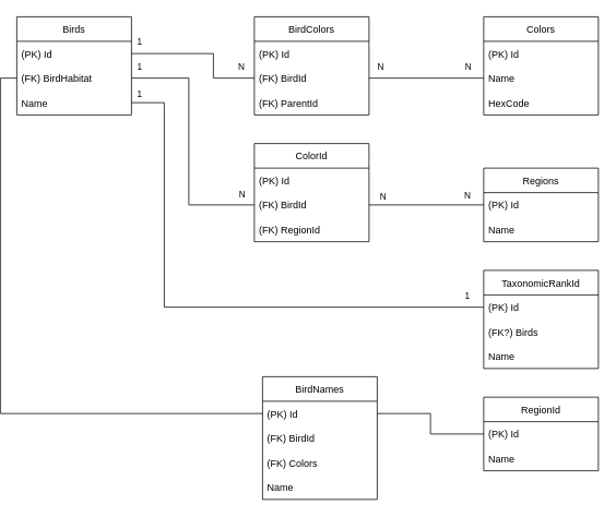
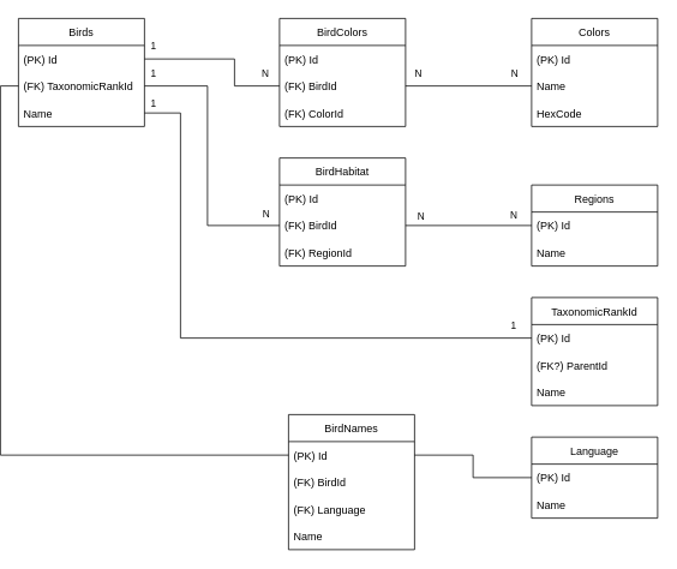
  <mxCell id="0" />
  <mxCell id="1" parent="0" />
  <mxCell id="2" value="Colors" style="swimlane;fontStyle=0;childLayout=stackLayout;horizontal=1;startSize=30;horizontalStack=0;resizeParent=1;resizeParentMax=0;resizeLast=0;collapsible=1;marginBottom=0;" vertex="1" parent="1"><mxGeometry x="590" y="20" width="140" height="120" as="geometry" /></mxCell>
  <mxCell id="3" value="(PK) Id" style="text;strokeColor=none;fillColor=none;align=left;verticalAlign=middle;spacingLeft=4;spacingRight=4;overflow=hidden;points=[[0,0.5],[1,0.5]];portConstraint=eastwest;rotatable=0;" vertex="1" parent="2"><mxGeometry y="30" width="140" height="30" as="geometry" /></mxCell>
  <mxCell id="4" value="Name" style="text;strokeColor=none;fillColor=none;align=left;verticalAlign=middle;spacingLeft=4;spacingRight=4;overflow=hidden;points=[[0,0.5],[1,0.5]];portConstraint=eastwest;rotatable=0;" vertex="1" parent="2"><mxGeometry y="60" width="140" height="30" as="geometry" /></mxCell>
  <mxCell id="5" value="HexCode" style="text;strokeColor=none;fillColor=none;align=left;verticalAlign=middle;spacingLeft=4;spacingRight=4;overflow=hidden;points=[[0,0.5],[1,0.5]];portConstraint=eastwest;rotatable=0;" vertex="1" parent="2"><mxGeometry y="90" width="140" height="30" as="geometry" /></mxCell>
  <mxCell id="6" value="Regions" style="swimlane;fontStyle=0;childLayout=stackLayout;horizontal=1;startSize=30;horizontalStack=0;resizeParent=1;resizeParentMax=0;resizeLast=0;collapsible=1;marginBottom=0;" vertex="1" parent="1"><mxGeometry x="590" y="205" width="140" height="90" as="geometry" /></mxCell>
  <mxCell id="7" value="(PK) Id" style="text;strokeColor=none;fillColor=none;align=left;verticalAlign=middle;spacingLeft=4;spacingRight=4;overflow=hidden;points=[[0,0.5],[1,0.5]];portConstraint=eastwest;rotatable=0;" vertex="1" parent="6"><mxGeometry y="30" width="140" height="30" as="geometry" /></mxCell>
  <mxCell id="8" value="Name" style="text;strokeColor=none;fillColor=none;align=left;verticalAlign=middle;spacingLeft=4;spacingRight=4;overflow=hidden;points=[[0,0.5],[1,0.5]];portConstraint=eastwest;rotatable=0;" vertex="1" parent="6"><mxGeometry y="60" width="140" height="30" as="geometry" /></mxCell>
  <mxCell id="9" value="TaxonomicRankId" style="swimlane;fontStyle=0;childLayout=stackLayout;horizontal=1;startSize=30;horizontalStack=0;resizeParent=1;resizeParentMax=0;resizeLast=0;collapsible=1;marginBottom=0;" vertex="1" parent="1"><mxGeometry x="590" y="330" width="140" height="120" as="geometry" /></mxCell>
  <mxCell id="10" value="(PK) Id" style="text;strokeColor=none;fillColor=none;align=left;verticalAlign=middle;spacingLeft=4;spacingRight=4;overflow=hidden;points=[[0,0.5],[1,0.5]];portConstraint=eastwest;rotatable=0;" vertex="1" parent="9"><mxGeometry y="30" width="140" height="30" as="geometry" /></mxCell>
- <mxCell id="11" value="(FK?) Birds" style="text;strokeColor=none;fillColor=none;align=left;verticalAlign=middle;spacingLeft=4;spacingRight=4;overflow=hidden;points=[[0,0.5],[1,0.5]];portConstraint=eastwest;rotatable=0;" vertex="1" parent="9"><mxGeometry y="60" width="140" height="30" as="geometry" /></mxCell>
+ <mxCell id="11" value="(FK?) ParentId" style="text;strokeColor=none;fillColor=none;align=left;verticalAlign=middle;spacingLeft=4;spacingRight=4;overflow=hidden;points=[[0,0.5],[1,0.5]];portConstraint=eastwest;rotatable=0;" vertex="1" parent="9"><mxGeometry y="60" width="140" height="30" as="geometry" /></mxCell>
  <mxCell id="12" value="Name" style="text;strokeColor=none;fillColor=none;align=left;verticalAlign=middle;spacingLeft=4;spacingRight=4;overflow=hidden;points=[[0,0.5],[1,0.5]];portConstraint=eastwest;rotatable=0;" vertex="1" parent="9"><mxGeometry y="90" width="140" height="30" as="geometry" /></mxCell>
  <mxCell id="13" value="Birds" style="swimlane;fontStyle=0;childLayout=stackLayout;horizontal=1;startSize=30;horizontalStack=0;resizeParent=1;resizeParentMax=0;resizeLast=0;collapsible=1;marginBottom=0;" vertex="1" parent="1"><mxGeometry x="20" y="20" width="140" height="120" as="geometry" /></mxCell>
  <mxCell id="14" value="(PK) Id    " style="text;strokeColor=none;fillColor=none;align=left;verticalAlign=middle;spacingLeft=4;spacingRight=4;overflow=hidden;points=[[0,0.5],[1,0.5]];portConstraint=eastwest;rotatable=0;" vertex="1" parent="13"><mxGeometry y="30" width="140" height="30" as="geometry" /></mxCell>
- <mxCell id="15" value="(FK) BirdHabitat" style="text;strokeColor=none;fillColor=none;align=left;verticalAlign=middle;spacingLeft=4;spacingRight=4;overflow=hidden;points=[[0,0.5],[1,0.5]];portConstraint=eastwest;rotatable=0;" vertex="1" parent="13"><mxGeometry y="60" width="140" height="30" as="geometry" /></mxCell>
+ <mxCell id="15" value="(FK) TaxonomicRankId" style="text;strokeColor=none;fillColor=none;align=left;verticalAlign=middle;spacingLeft=4;spacingRight=4;overflow=hidden;points=[[0,0.5],[1,0.5]];portConstraint=eastwest;rotatable=0;" vertex="1" parent="13"><mxGeometry y="60" width="140" height="30" as="geometry" /></mxCell>
  <mxCell id="16" value="Name" style="text;strokeColor=none;fillColor=none;align=left;verticalAlign=middle;spacingLeft=4;spacingRight=4;overflow=hidden;points=[[0,0.5],[1,0.5]];portConstraint=eastwest;rotatable=0;" vertex="1" parent="13"><mxGeometry y="90" width="140" height="30" as="geometry" /></mxCell>
  <mxCell id="17" value="BirdColors" style="swimlane;fontStyle=0;childLayout=stackLayout;horizontal=1;startSize=30;horizontalStack=0;resizeParent=1;resizeParentMax=0;resizeLast=0;collapsible=1;marginBottom=0;" vertex="1" parent="1"><mxGeometry x="310" y="20" width="140" height="120" as="geometry" /></mxCell>
  <mxCell id="18" value="(PK) Id" style="text;strokeColor=none;fillColor=none;align=left;verticalAlign=middle;spacingLeft=4;spacingRight=4;overflow=hidden;points=[[0,0.5],[1,0.5]];portConstraint=eastwest;rotatable=0;" vertex="1" parent="17"><mxGeometry y="30" width="140" height="30" as="geometry" /></mxCell>
  <mxCell id="19" value="(FK) BirdId" style="text;strokeColor=none;fillColor=none;align=left;verticalAlign=middle;spacingLeft=4;spacingRight=4;overflow=hidden;points=[[0,0.5],[1,0.5]];portConstraint=eastwest;rotatable=0;" vertex="1" parent="17"><mxGeometry y="60" width="140" height="30" as="geometry" /></mxCell>
- <mxCell id="20" value="(FK) ParentId" style="text;strokeColor=none;fillColor=none;align=left;verticalAlign=middle;spacingLeft=4;spacingRight=4;overflow=hidden;points=[[0,0.5],[1,0.5]];portConstraint=eastwest;rotatable=0;" vertex="1" parent="17"><mxGeometry y="90" width="140" height="30" as="geometry" /></mxCell>
+ <mxCell id="20" value="(FK) ColorId" style="text;strokeColor=none;fillColor=none;align=left;verticalAlign=middle;spacingLeft=4;spacingRight=4;overflow=hidden;points=[[0,0.5],[1,0.5]];portConstraint=eastwest;rotatable=0;" vertex="1" parent="17"><mxGeometry y="90" width="140" height="30" as="geometry" /></mxCell>
  <mxCell id="21" style="edgeStyle=orthogonalEdgeStyle;rounded=0;orthogonalLoop=1;jettySize=auto;html=1;exitX=0;exitY=0.5;exitDx=0;exitDy=0;entryX=1;entryY=0.5;entryDx=0;entryDy=0;endArrow=none;endFill=0;" edge="1" parent="1" source="19" target="14"><mxGeometry relative="1" as="geometry"><Array as="points"><mxPoint x="260" y="95" /><mxPoint x="260" y="65" /></Array></mxGeometry></mxCell>
  <mxCell id="22" value="1" style="edgeLabel;html=1;align=center;verticalAlign=middle;resizable=0;points=[];" vertex="1" connectable="0" parent="21"><mxGeometry x="0.808" y="2" relative="1" as="geometry"><mxPoint x="-8" y="-17" as="offset" /></mxGeometry></mxCell>
  <mxCell id="23" value="N" style="edgeLabel;html=1;align=center;verticalAlign=middle;resizable=0;points=[];" vertex="1" connectable="0" parent="21"><mxGeometry x="-0.312" y="-1" relative="1" as="geometry"><mxPoint x="32" y="-3" as="offset" /></mxGeometry></mxCell>
  <mxCell id="24" style="edgeStyle=orthogonalEdgeStyle;rounded=0;orthogonalLoop=1;jettySize=auto;html=1;exitX=1;exitY=0.5;exitDx=0;exitDy=0;entryX=0;entryY=0.5;entryDx=0;entryDy=0;endArrow=none;endFill=0;" edge="1" parent="1" source="19" target="4"><mxGeometry relative="1" as="geometry" /></mxCell>
  <mxCell id="25" value="N" style="edgeLabel;html=1;align=center;verticalAlign=middle;resizable=0;points=[];" vertex="1" connectable="0" parent="24"><mxGeometry x="-0.809" y="3" relative="1" as="geometry"><mxPoint y="-12" as="offset" /></mxGeometry></mxCell>
  <mxCell id="26" value="N" style="edgeLabel;html=1;align=center;verticalAlign=middle;resizable=0;points=[];" vertex="1" connectable="0" parent="24"><mxGeometry x="0.634" y="-1" relative="1" as="geometry"><mxPoint x="6" y="-16" as="offset" /></mxGeometry></mxCell>
  <mxCell id="27" style="edgeStyle=orthogonalEdgeStyle;rounded=0;orthogonalLoop=1;jettySize=auto;html=1;exitX=1;exitY=0.5;exitDx=0;exitDy=0;endArrow=none;endFill=0;entryX=0;entryY=0.5;entryDx=0;entryDy=0;" edge="1" parent="1" target="35"><mxGeometry relative="1" as="geometry"><mxPoint x="160" y="95" as="sourcePoint" /><mxPoint x="330" y="260" as="targetPoint" /><Array as="points"><mxPoint x="230" y="95" /><mxPoint x="230" y="250" /></Array></mxGeometry></mxCell>
  <mxCell id="28" value="1" style="edgeLabel;html=1;align=center;verticalAlign=middle;resizable=0;points=[];" vertex="1" connectable="0" parent="27"><mxGeometry x="-0.96" y="2" relative="1" as="geometry"><mxPoint x="3" y="-13" as="offset" /></mxGeometry></mxCell>
  <mxCell id="29" value="N" style="edgeLabel;html=1;align=center;verticalAlign=middle;resizable=0;points=[];" vertex="1" connectable="0" parent="27"><mxGeometry x="0.851" y="1" relative="1" as="geometry"><mxPoint x="7" y="-13" as="offset" /></mxGeometry></mxCell>
  <mxCell id="30" style="edgeStyle=orthogonalEdgeStyle;rounded=0;orthogonalLoop=1;jettySize=auto;html=1;exitX=1;exitY=0.5;exitDx=0;exitDy=0;entryX=0;entryY=0.5;entryDx=0;entryDy=0;endArrow=none;endFill=0;" edge="1" parent="1" source="16" target="10"><mxGeometry relative="1" as="geometry"><Array as="points"><mxPoint x="200" y="125" /><mxPoint x="200" y="375" /></Array></mxGeometry></mxCell>
  <mxCell id="31" value="1" style="edgeLabel;html=1;align=center;verticalAlign=middle;resizable=0;points=[];" vertex="1" connectable="0" parent="30"><mxGeometry x="-0.869" y="2" relative="1" as="geometry"><mxPoint x="-33" y="-17" as="offset" /></mxGeometry></mxCell>
  <mxCell id="32" value="1" style="edgeLabel;html=1;align=center;verticalAlign=middle;resizable=0;points=[];" vertex="1" connectable="0" parent="30"><mxGeometry x="0.939" relative="1" as="geometry"><mxPoint y="-15" as="offset" /></mxGeometry></mxCell>
- <mxCell id="33" value="ColorId" style="swimlane;fontStyle=0;childLayout=stackLayout;horizontal=1;startSize=30;horizontalStack=0;resizeParent=1;resizeParentMax=0;resizeLast=0;collapsible=1;marginBottom=0;" vertex="1" parent="1"><mxGeometry x="310" y="175" width="140" height="120" as="geometry" /></mxCell>
+ <mxCell id="33" value="BirdHabitat" style="swimlane;fontStyle=0;childLayout=stackLayout;horizontal=1;startSize=30;horizontalStack=0;resizeParent=1;resizeParentMax=0;resizeLast=0;collapsible=1;marginBottom=0;" vertex="1" parent="1"><mxGeometry x="310" y="175" width="140" height="120" as="geometry" /></mxCell>
  <mxCell id="34" value="(PK) Id" style="text;strokeColor=none;fillColor=none;align=left;verticalAlign=middle;spacingLeft=4;spacingRight=4;overflow=hidden;points=[[0,0.5],[1,0.5]];portConstraint=eastwest;rotatable=0;" vertex="1" parent="33"><mxGeometry y="30" width="140" height="30" as="geometry" /></mxCell>
  <mxCell id="35" value="(FK) BirdId" style="text;strokeColor=none;fillColor=none;align=left;verticalAlign=middle;spacingLeft=4;spacingRight=4;overflow=hidden;points=[[0,0.5],[1,0.5]];portConstraint=eastwest;rotatable=0;" vertex="1" parent="33"><mxGeometry y="60" width="140" height="30" as="geometry" /></mxCell>
  <mxCell id="36" value="(FK) RegionId" style="text;strokeColor=none;fillColor=none;align=left;verticalAlign=middle;spacingLeft=4;spacingRight=4;overflow=hidden;points=[[0,0.5],[1,0.5]];portConstraint=eastwest;rotatable=0;" vertex="1" parent="33"><mxGeometry y="90" width="140" height="30" as="geometry" /></mxCell>
  <mxCell id="37" style="edgeStyle=orthogonalEdgeStyle;rounded=0;orthogonalLoop=1;jettySize=auto;html=1;exitX=1;exitY=0.5;exitDx=0;exitDy=0;entryX=0;entryY=0.5;entryDx=0;entryDy=0;endArrow=none;endFill=0;" edge="1" parent="1" source="35" target="7"><mxGeometry relative="1" as="geometry" /></mxCell>
  <mxCell id="38" value="N" style="edgeLabel;html=1;align=center;verticalAlign=middle;resizable=0;points=[];" vertex="1" connectable="0" parent="37"><mxGeometry x="-0.68" y="-3" relative="1" as="geometry"><mxPoint x="-6" y="-14" as="offset" /></mxGeometry></mxCell>
  <mxCell id="39" value="N" style="edgeLabel;html=1;align=center;verticalAlign=middle;resizable=0;points=[];" vertex="1" connectable="0" parent="37"><mxGeometry x="0.72" y="2" relative="1" as="geometry"><mxPoint x="-1" y="-11" as="offset" /></mxGeometry></mxCell>
- <mxCell id="40" value="RegionId" style="swimlane;fontStyle=0;childLayout=stackLayout;horizontal=1;startSize=30;horizontalStack=0;resizeParent=1;resizeParentMax=0;resizeLast=0;collapsible=1;marginBottom=0;" vertex="1" parent="1"><mxGeometry x="590" y="485" width="140" height="90" as="geometry" /></mxCell>
+ <mxCell id="40" value="Language" style="swimlane;fontStyle=0;childLayout=stackLayout;horizontal=1;startSize=30;horizontalStack=0;resizeParent=1;resizeParentMax=0;resizeLast=0;collapsible=1;marginBottom=0;" vertex="1" parent="1"><mxGeometry x="590" y="485" width="140" height="90" as="geometry" /></mxCell>
  <mxCell id="41" value="(PK) Id" style="text;strokeColor=none;fillColor=none;align=left;verticalAlign=middle;spacingLeft=4;spacingRight=4;overflow=hidden;points=[[0,0.5],[1,0.5]];portConstraint=eastwest;rotatable=0;" vertex="1" parent="40"><mxGeometry y="30" width="140" height="30" as="geometry" /></mxCell>
  <mxCell id="42" value="Name" style="text;strokeColor=none;fillColor=none;align=left;verticalAlign=middle;spacingLeft=4;spacingRight=4;overflow=hidden;points=[[0,0.5],[1,0.5]];portConstraint=eastwest;rotatable=0;" vertex="1" parent="40"><mxGeometry y="60" width="140" height="30" as="geometry" /></mxCell>
  <mxCell id="43" value="BirdNames" style="swimlane;fontStyle=0;childLayout=stackLayout;horizontal=1;startSize=30;horizontalStack=0;resizeParent=1;resizeParentMax=0;resizeLast=0;collapsible=1;marginBottom=0;" vertex="1" parent="1"><mxGeometry x="320" y="460" width="140" height="150" as="geometry" /></mxCell>
  <mxCell id="44" value="(PK) Id" style="text;strokeColor=none;fillColor=none;align=left;verticalAlign=middle;spacingLeft=4;spacingRight=4;overflow=hidden;points=[[0,0.5],[1,0.5]];portConstraint=eastwest;rotatable=0;" vertex="1" parent="43"><mxGeometry y="30" width="140" height="30" as="geometry" /></mxCell>
  <mxCell id="45" value="(FK) BirdId" style="text;strokeColor=none;fillColor=none;align=left;verticalAlign=middle;spacingLeft=4;spacingRight=4;overflow=hidden;points=[[0,0.5],[1,0.5]];portConstraint=eastwest;rotatable=0;" vertex="1" parent="43"><mxGeometry y="60" width="140" height="30" as="geometry" /></mxCell>
- <mxCell id="46" value="(FK) Colors" style="text;strokeColor=none;fillColor=none;align=left;verticalAlign=middle;spacingLeft=4;spacingRight=4;overflow=hidden;points=[[0,0.5],[1,0.5]];portConstraint=eastwest;rotatable=0;" vertex="1" parent="43"><mxGeometry y="90" width="140" height="30" as="geometry" /></mxCell>
+ <mxCell id="46" value="(FK) Language" style="text;strokeColor=none;fillColor=none;align=left;verticalAlign=middle;spacingLeft=4;spacingRight=4;overflow=hidden;points=[[0,0.5],[1,0.5]];portConstraint=eastwest;rotatable=0;" vertex="1" parent="43"><mxGeometry y="90" width="140" height="30" as="geometry" /></mxCell>
  <mxCell id="47" value="Name" style="text;strokeColor=none;fillColor=none;align=left;verticalAlign=middle;spacingLeft=4;spacingRight=4;overflow=hidden;points=[[0,0.5],[1,0.5]];portConstraint=eastwest;rotatable=0;" vertex="1" parent="43"><mxGeometry y="120" width="140" height="30" as="geometry" /></mxCell>
  <mxCell id="48" style="edgeStyle=orthogonalEdgeStyle;rounded=0;orthogonalLoop=1;jettySize=auto;html=1;exitX=0;exitY=0.5;exitDx=0;exitDy=0;entryX=0;entryY=0.5;entryDx=0;entryDy=0;endArrow=none;endFill=0;" edge="1" parent="1" source="44" target="15"><mxGeometry relative="1" as="geometry" /></mxCell>
  <mxCell id="49" style="edgeStyle=orthogonalEdgeStyle;rounded=0;orthogonalLoop=1;jettySize=auto;html=1;exitX=0;exitY=0.5;exitDx=0;exitDy=0;entryX=1;entryY=0.5;entryDx=0;entryDy=0;endArrow=none;endFill=0;" edge="1" parent="1" source="41" target="44"><mxGeometry relative="1" as="geometry" /></mxCell>
